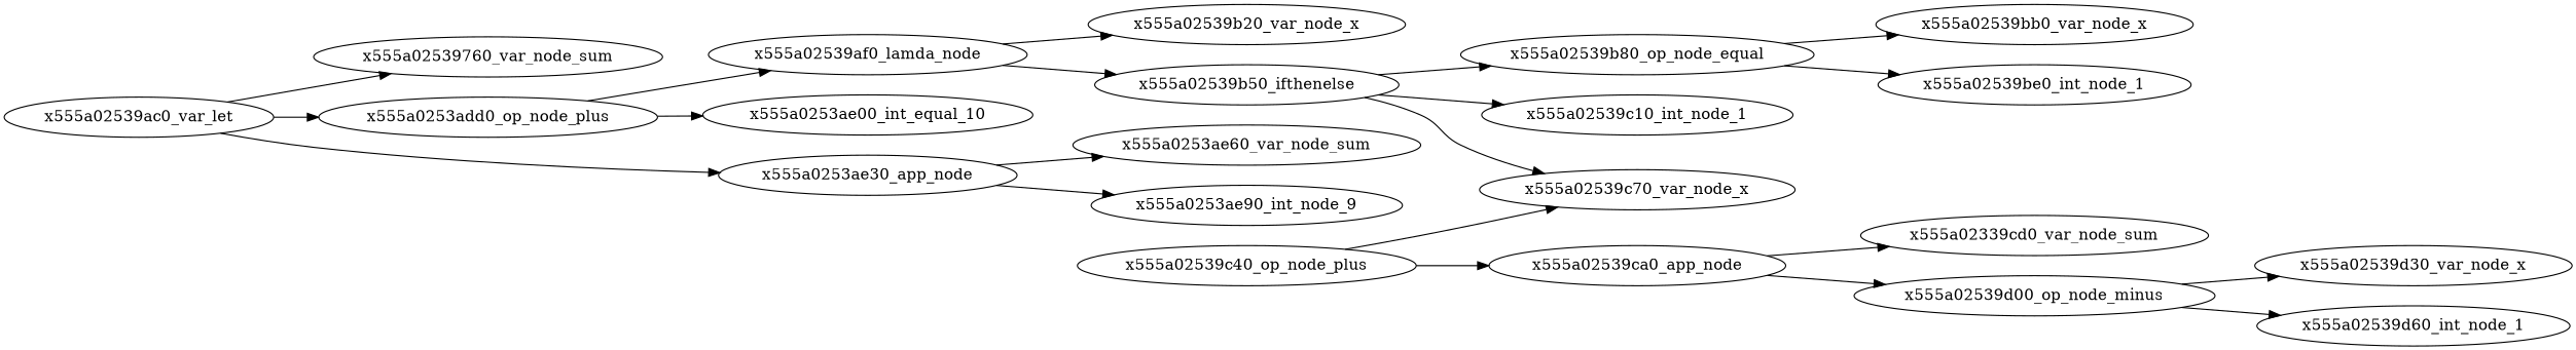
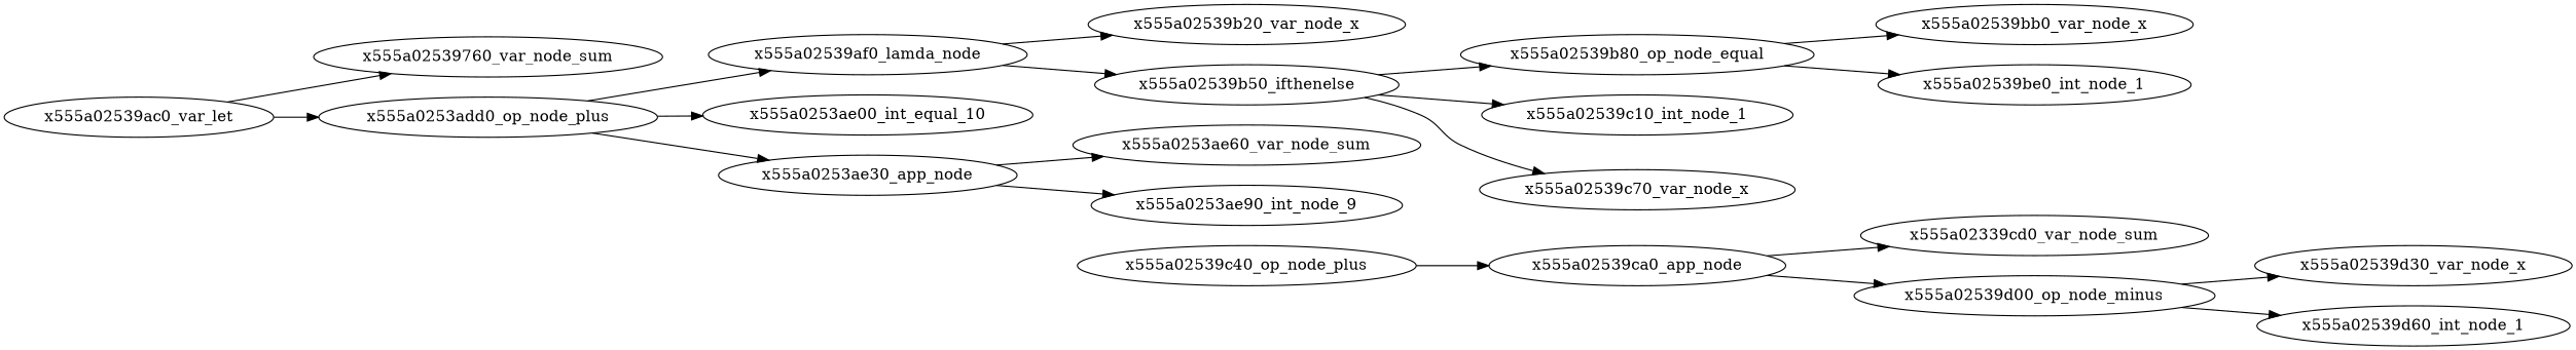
  digraph {
    rankdir=LR
    x555a02539ac0_var_let
    x555a02539760_var_node_sum
    x555a0253add0_op_node_plus
    x555a02539af0_lamda_node
    x555a02539b20_var_node_x
    x555a02539b50_ifthenelse
    n7 [label=x555a0253ae00_int_equal_10]
    x555a0253ae30_app_node
    x555a02539b80_op_node_equal
    x555a02539c10_int_node_1
    x555a02539c70_var_node_x
    x555a02539bb0_var_node_x
    x555a02539be0_int_node_1
    x555a02539c40_op_node_plus
    x555a02539ca0_app_node
    n16 [label=x555a02339cd0_var_node_sum]
    x555a02539d00_op_node_minus
    x555a02539d30_var_node_x
    x555a02539d60_int_node_1
    x555a0253ae60_var_node_sum
    x555a0253ae90_int_node_9
    x555a02539ac0_var_let -> x555a02539760_var_node_sum
    x555a02539ac0_var_let -> x555a0253add0_op_node_plus
    x555a0253add0_op_node_plus -> x555a02539af0_lamda_node
    x555a0253add0_op_node_plus -> n7
-   x555a02539ac0_var_let -> x555a0253ae30_app_node
+   x555a0253add0_op_node_plus -> x555a0253ae30_app_node
    x555a02539af0_lamda_node -> x555a02539b20_var_node_x
    x555a02539af0_lamda_node -> x555a02539b50_ifthenelse
    x555a02539b50_ifthenelse -> x555a02539b80_op_node_equal
    x555a02539b50_ifthenelse -> x555a02539c10_int_node_1
    x555a02539b50_ifthenelse -> x555a02539c70_var_node_x
    x555a0253ae30_app_node -> x555a0253ae60_var_node_sum
    x555a0253ae30_app_node -> x555a0253ae90_int_node_9
    x555a02539b80_op_node_equal -> x555a02539bb0_var_node_x
    x555a02539b80_op_node_equal -> x555a02539be0_int_node_1
-   x555a02539c40_op_node_plus -> x555a02539c70_var_node_x
    x555a02539c40_op_node_plus -> x555a02539ca0_app_node
    x555a02539ca0_app_node -> n16
    x555a02539ca0_app_node -> x555a02539d00_op_node_minus
    x555a02539d00_op_node_minus -> x555a02539d30_var_node_x
    x555a02539d00_op_node_minus -> x555a02539d60_int_node_1
  }
